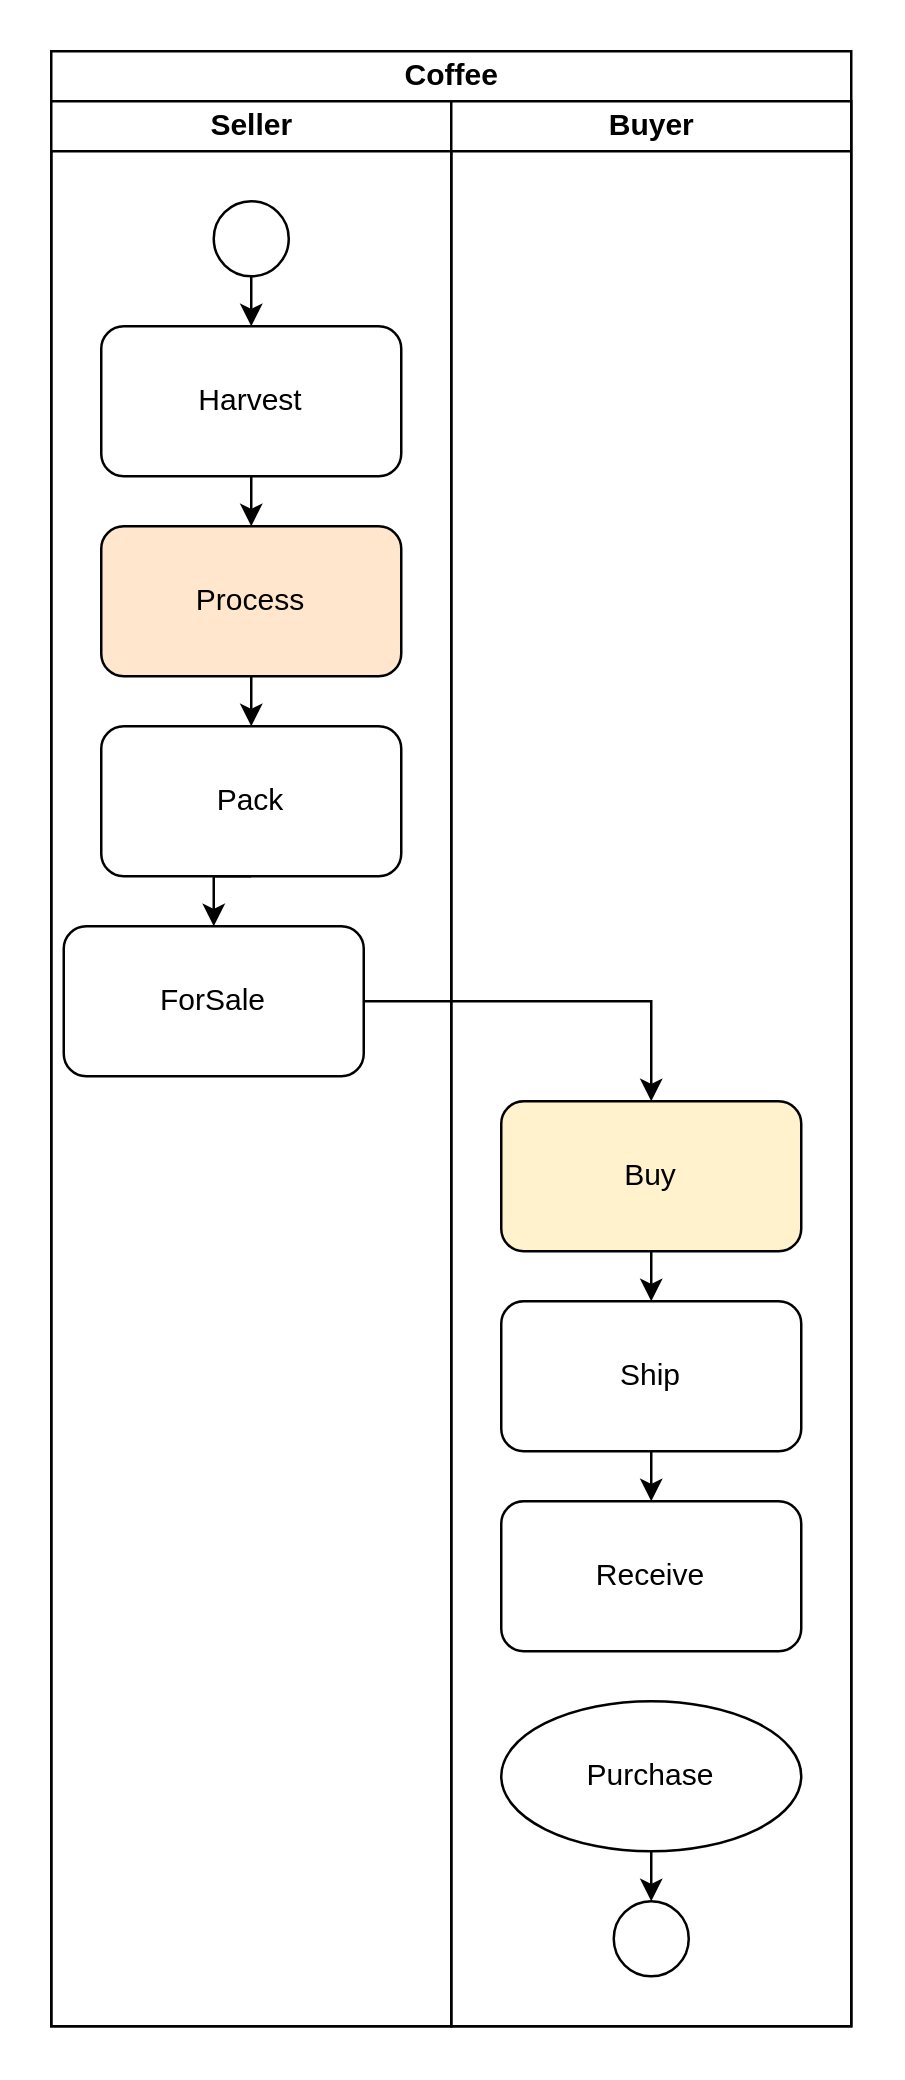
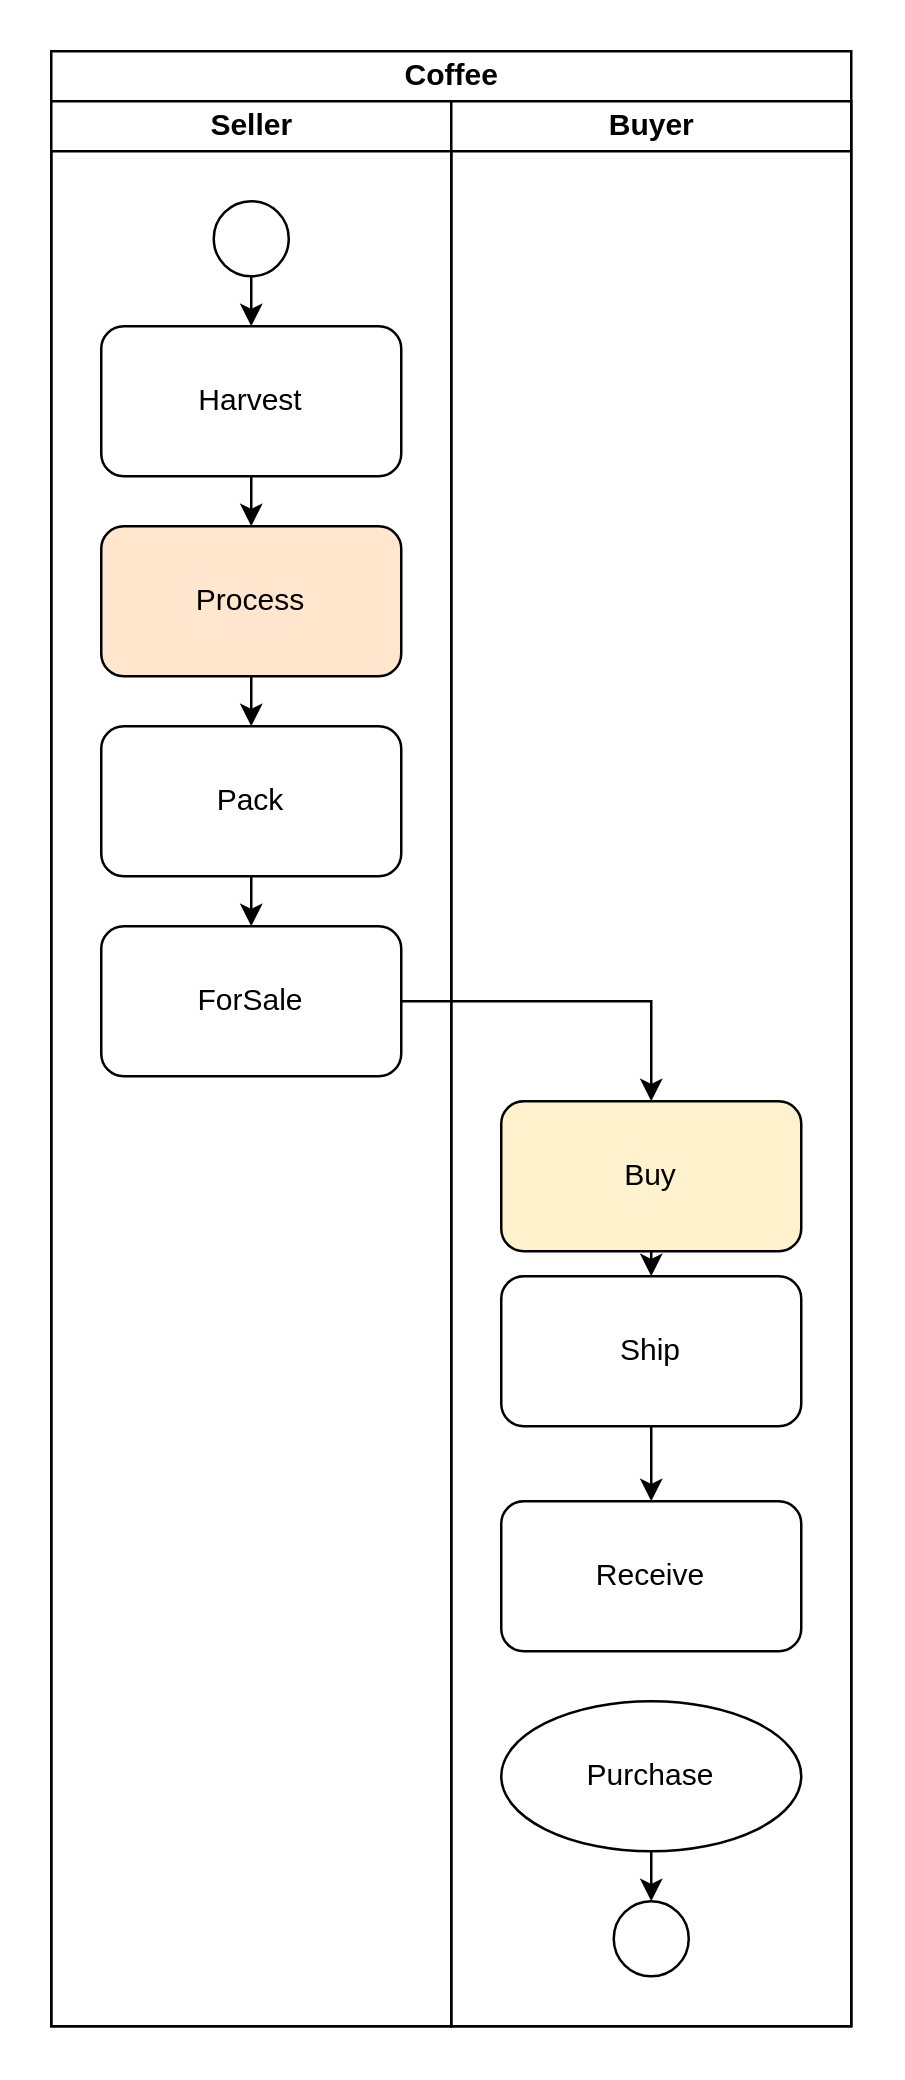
  <mxCell id="0" />
  <mxCell id="1" parent="0" />
  <mxCell id="2" value="Coffee" style="swimlane;html=1;childLayout=stackLayout;resizeParent=1;resizeParentMax=0;startSize=20;" vertex="1" parent="1"><mxGeometry x="20" y="20" width="320" height="790" as="geometry" /></mxCell>
  <mxCell id="3" value="Seller" style="swimlane;html=1;startSize=20;" vertex="1" parent="2"><mxGeometry y="20" width="160" height="770" as="geometry" /></mxCell>
  <mxCell id="4" style="edgeStyle=orthogonalEdgeStyle;rounded=0;orthogonalLoop=1;jettySize=auto;html=1;exitX=0.5;exitY=1;exitDx=0;exitDy=0;entryX=0.5;entryY=0;entryDx=0;entryDy=0;" edge="1" parent="3" source="5" target="7"><mxGeometry relative="1" as="geometry" /></mxCell>
  <mxCell id="5" value="Harvest" style="rounded=1;whiteSpace=wrap;html=1;" vertex="1" parent="3"><mxGeometry x="20" y="90" width="120" height="60" as="geometry" /></mxCell>
  <mxCell id="6" style="edgeStyle=orthogonalEdgeStyle;rounded=0;orthogonalLoop=1;jettySize=auto;html=1;exitX=0.5;exitY=1;exitDx=0;exitDy=0;entryX=0.5;entryY=0;entryDx=0;entryDy=0;" edge="1" parent="3" source="7" target="9"><mxGeometry relative="1" as="geometry" /></mxCell>
  <mxCell id="7" value="Process" style="rounded=1;whiteSpace=wrap;html=1;fillColor=#ffe6cc;" vertex="1" parent="3"><mxGeometry x="20" y="170" width="120" height="60" as="geometry" /></mxCell>
  <mxCell id="8" style="edgeStyle=orthogonalEdgeStyle;rounded=0;orthogonalLoop=1;jettySize=auto;html=1;exitX=0.5;exitY=1;exitDx=0;exitDy=0;entryX=0.5;entryY=0;entryDx=0;entryDy=0;" edge="1" parent="3" source="9" target="12"><mxGeometry relative="1" as="geometry" /></mxCell>
  <mxCell id="9" value="Pack" style="rounded=1;whiteSpace=wrap;html=1;" vertex="1" parent="3"><mxGeometry x="20" y="250" width="120" height="60" as="geometry" /></mxCell>
  <mxCell id="10" style="edgeStyle=orthogonalEdgeStyle;rounded=0;orthogonalLoop=1;jettySize=auto;html=1;exitX=0.5;exitY=1;exitDx=0;exitDy=0;entryX=0.5;entryY=0;entryDx=0;entryDy=0;" edge="1" parent="3" source="11" target="5"><mxGeometry relative="1" as="geometry" /></mxCell>
  <mxCell id="11" value="" style="ellipse;whiteSpace=wrap;html=1;aspect=fixed;" vertex="1" parent="3"><mxGeometry x="65" y="40" width="30" height="30" as="geometry" /></mxCell>
- <mxCell id="12" value="ForSale" style="rounded=1;whiteSpace=wrap;html=1;" vertex="1" parent="3"><mxGeometry x="5" y="330" width="120" height="60" as="geometry" /></mxCell>
+ <mxCell id="12" value="ForSale" style="rounded=1;whiteSpace=wrap;html=1;" vertex="1" parent="3"><mxGeometry x="20" y="330" width="120" height="60" as="geometry" /></mxCell>
  <mxCell id="13" value="Buyer" style="swimlane;html=1;startSize=20;" vertex="1" parent="2"><mxGeometry x="160" y="20" width="160" height="770" as="geometry" /></mxCell>
  <mxCell id="14" value="Buy" style="rounded=1;whiteSpace=wrap;html=1;fillColor=#fff2cc;" vertex="1" parent="13"><mxGeometry x="20" y="400" width="120" height="60" as="geometry" /></mxCell>
- <mxCell id="15" value="Ship" style="rounded=1;whiteSpace=wrap;html=1;" vertex="1" parent="13"><mxGeometry x="20" y="480" width="120" height="60" as="geometry" /></mxCell>
+ <mxCell id="15" value="Ship" style="rounded=1;whiteSpace=wrap;html=1;" vertex="1" parent="13"><mxGeometry x="20" y="470" width="120" height="60" as="geometry" /></mxCell>
  <mxCell id="16" style="edgeStyle=orthogonalEdgeStyle;rounded=0;orthogonalLoop=1;jettySize=auto;html=1;exitX=0.5;exitY=1;exitDx=0;exitDy=0;entryX=0.5;entryY=0;entryDx=0;entryDy=0;" edge="1" parent="13" source="14" target="15"><mxGeometry relative="1" as="geometry" /></mxCell>
  <mxCell id="17" value="Receive" style="rounded=1;whiteSpace=wrap;html=1;" vertex="1" parent="13"><mxGeometry x="20" y="560" width="120" height="60" as="geometry" /></mxCell>
  <mxCell id="18" style="edgeStyle=orthogonalEdgeStyle;rounded=0;orthogonalLoop=1;jettySize=auto;html=1;exitX=0.5;exitY=1;exitDx=0;exitDy=0;entryX=0.5;entryY=0;entryDx=0;entryDy=0;" edge="1" parent="13" source="15" target="17"><mxGeometry relative="1" as="geometry" /></mxCell>
  <mxCell id="19" style="edgeStyle=orthogonalEdgeStyle;rounded=0;orthogonalLoop=1;jettySize=auto;html=1;exitX=0.5;exitY=1;exitDx=0;exitDy=0;entryX=0.5;entryY=0;entryDx=0;entryDy=0;" edge="1" parent="13" source="20" target="21"><mxGeometry relative="1" as="geometry" /></mxCell>
  <mxCell id="20" value="Purchase" style="ellipse;whiteSpace=wrap;html=1;" vertex="1" parent="13"><mxGeometry x="20" y="640" width="120" height="60" as="geometry" /></mxCell>
  <mxCell id="21" value="" style="ellipse;whiteSpace=wrap;html=1;aspect=fixed;" vertex="1" parent="13"><mxGeometry x="65" y="720" width="30" height="30" as="geometry" /></mxCell>
  <mxCell id="22" style="edgeStyle=orthogonalEdgeStyle;rounded=0;orthogonalLoop=1;jettySize=auto;html=1;exitX=1;exitY=0.5;exitDx=0;exitDy=0;entryX=0.5;entryY=0;entryDx=0;entryDy=0;" edge="1" parent="2" source="12" target="14"><mxGeometry relative="1" as="geometry" /></mxCell>
